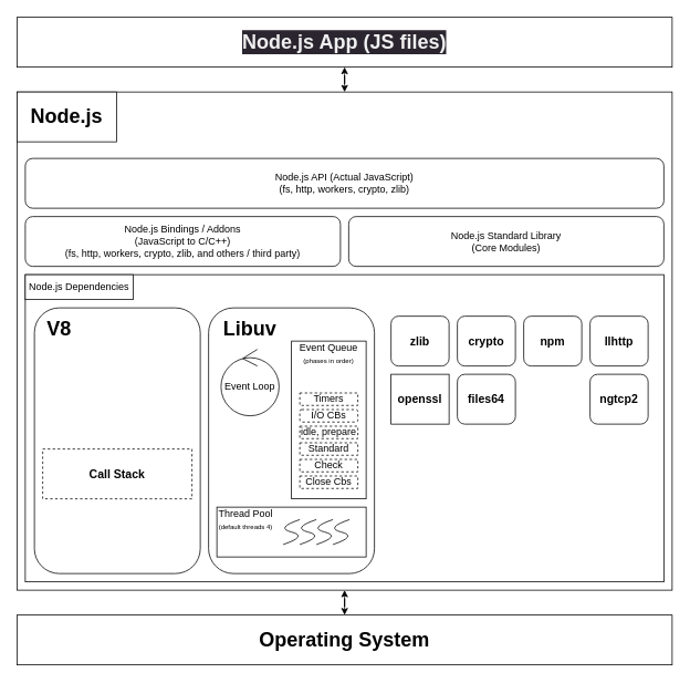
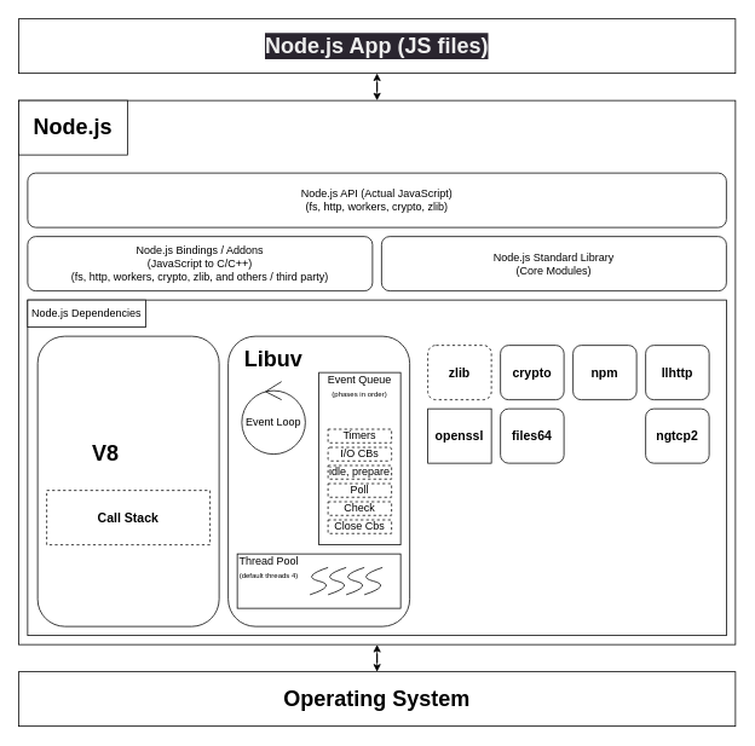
  <mxCell id="0" />
  <mxCell id="1" parent="0" />
  <mxCell id="2" value="" style="edgeStyle=orthogonalEdgeStyle;rounded=0;orthogonalLoop=1;jettySize=auto;html=1;startArrow=classic;startFill=1;movable=0;resizable=0;rotatable=0;deletable=0;editable=0;locked=1;connectable=0;" edge="1" parent="1" source="3" target="14"><mxGeometry relative="1" as="geometry" /></mxCell>
  <mxCell id="3" value="" style="group;movable=0;resizable=0;rotatable=0;deletable=0;editable=0;locked=1;connectable=0;" vertex="1" connectable="0" parent="1"><mxGeometry x="20" y="110" width="790" height="600" as="geometry" /></mxCell>
  <mxCell id="4" value="&lt;h1&gt;&lt;br&gt;&lt;/h1&gt;" style="rounded=0;whiteSpace=wrap;html=1;movable=0;resizable=0;rotatable=0;deletable=0;editable=0;locked=1;connectable=0;" vertex="1" parent="3"><mxGeometry width="790" height="600" as="geometry" /></mxCell>
  <mxCell id="5" value="&lt;h1&gt;Node.js&lt;/h1&gt;" style="rounded=0;whiteSpace=wrap;html=1;movable=0;resizable=0;rotatable=0;deletable=0;editable=0;locked=1;connectable=0;" vertex="1" parent="3"><mxGeometry width="120" height="60" as="geometry" /></mxCell>
  <mxCell id="6" value="Node.js Standard Library&lt;br&gt;(Core Modules)" style="rounded=1;whiteSpace=wrap;html=1;movable=0;resizable=0;rotatable=0;deletable=0;editable=0;locked=1;connectable=0;" vertex="1" parent="3"><mxGeometry x="400" y="150" width="380" height="60" as="geometry" /></mxCell>
  <mxCell id="7" value="Node.js Bindings / Addons&lt;br&gt;(JavaScript to C/C++)&lt;br&gt;(fs, http, workers, crypto, zlib, and others / third party)" style="rounded=1;whiteSpace=wrap;html=1;movable=0;resizable=0;rotatable=0;deletable=0;editable=0;locked=1;connectable=0;" vertex="1" parent="3"><mxGeometry x="10" y="150" width="380" height="60" as="geometry" /></mxCell>
  <mxCell id="8" value="Node.js API (Actual JavaScript)&lt;br&gt;(fs, http, workers, crypto, zlib)" style="rounded=1;whiteSpace=wrap;html=1;movable=0;resizable=0;rotatable=0;deletable=0;editable=0;locked=1;connectable=0;" vertex="1" parent="3"><mxGeometry x="10" y="80" width="770" height="60" as="geometry" /></mxCell>
  <mxCell id="9" value="" style="rounded=0;whiteSpace=wrap;html=1;movable=0;resizable=0;rotatable=0;deletable=0;editable=0;locked=1;connectable=0;" vertex="1" parent="3"><mxGeometry x="10" y="220" width="770" height="370" as="geometry" /></mxCell>
  <mxCell id="10" value="Node.js Dependencies" style="rounded=0;whiteSpace=wrap;html=1;movable=0;resizable=0;rotatable=0;deletable=0;editable=0;locked=1;connectable=0;" vertex="1" parent="3"><mxGeometry x="10" y="220" width="130" height="30" as="geometry" /></mxCell>
  <mxCell id="11" value="&lt;meta charset=&quot;utf-8&quot;&gt;&lt;h1 style=&quot;border-color: rgb(0, 0, 0); color: rgb(240, 240, 240); font-family: Helvetica; font-style: normal; font-variant-ligatures: normal; font-variant-caps: normal; letter-spacing: normal; orphans: 2; text-align: center; text-indent: 0px; text-transform: none; widows: 2; word-spacing: 0px; -webkit-text-stroke-width: 0px; background-color: rgb(42, 37, 47); text-decoration-thickness: initial; text-decoration-style: initial; text-decoration-color: initial;&quot;&gt;Node.js App (JS files)&lt;/h1&gt;" style="whiteSpace=wrap;html=1;rounded=0;movable=0;resizable=0;rotatable=0;deletable=0;editable=0;locked=1;connectable=0;" vertex="1" parent="1"><mxGeometry x="20" y="20" width="790" height="60" as="geometry" /></mxCell>
  <mxCell id="12" value="" style="edgeStyle=orthogonalEdgeStyle;rounded=0;orthogonalLoop=1;jettySize=auto;html=1;startArrow=classic;startFill=1;movable=0;resizable=0;rotatable=0;deletable=0;editable=0;locked=1;connectable=0;" edge="1" parent="1" source="4" target="11"><mxGeometry relative="1" as="geometry" /></mxCell>
  <mxCell id="13" value="" style="rounded=1;whiteSpace=wrap;html=1;movable=0;resizable=0;rotatable=0;deletable=0;editable=0;locked=1;connectable=0;" vertex="1" parent="1"><mxGeometry x="41" y="370" width="200" height="320" as="geometry" /></mxCell>
  <mxCell id="14" value="&lt;h1&gt;Operating System&lt;/h1&gt;" style="whiteSpace=wrap;html=1;movable=0;resizable=0;rotatable=0;deletable=0;editable=0;locked=1;connectable=0;" vertex="1" parent="1"><mxGeometry x="20" y="740" width="790" height="60" as="geometry" /></mxCell>
- <mxCell id="15" value="&lt;h1&gt;V8&lt;/h1&gt;" style="text;html=1;strokeColor=none;fillColor=none;align=center;verticalAlign=middle;whiteSpace=wrap;rounded=0;movable=0;resizable=0;rotatable=0;deletable=0;editable=0;locked=1;connectable=0;" vertex="1" parent="1"><mxGeometry x="41" y="380" width="60" height="30" as="geometry" /></mxCell>
+ <mxCell id="15" value="&lt;h1&gt;V8&lt;/h1&gt;" style="text;html=1;strokeColor=none;fillColor=none;align=center;verticalAlign=middle;whiteSpace=wrap;rounded=0;movable=0;resizable=0;rotatable=0;deletable=0;editable=0;locked=1;connectable=0;" vertex="1" parent="1"><mxGeometry x="86" y="485" width="60" height="30" as="geometry" /></mxCell>
  <mxCell id="16" value="&lt;h3&gt;Call Stack&lt;/h3&gt;" style="rounded=0;whiteSpace=wrap;html=1;movable=0;resizable=0;rotatable=0;deletable=0;editable=0;locked=1;connectable=0;dashed=1;" vertex="1" parent="1"><mxGeometry x="51" y="540" width="180" height="60" as="geometry" /></mxCell>
  <mxCell id="17" value="" style="rounded=1;whiteSpace=wrap;html=1;movable=0;resizable=0;rotatable=0;deletable=0;editable=0;locked=1;connectable=0;" vertex="1" parent="1"><mxGeometry x="251" y="370" width="200" height="320" as="geometry" /></mxCell>
  <mxCell id="18" value="&lt;h1&gt;Libuv&lt;/h1&gt;" style="text;html=1;strokeColor=none;fillColor=none;align=center;verticalAlign=middle;whiteSpace=wrap;rounded=0;movable=0;resizable=0;rotatable=0;deletable=0;editable=0;locked=1;connectable=0;" vertex="1" parent="1"><mxGeometry x="271" y="380" width="60" height="30" as="geometry" /></mxCell>
  <mxCell id="19" value="Event Loop" style="ellipse;shape=umlControl;whiteSpace=wrap;html=1;movable=0;resizable=0;rotatable=0;deletable=0;editable=0;locked=1;connectable=0;" vertex="1" parent="1"><mxGeometry x="266" y="420" width="70" height="80" as="geometry" /></mxCell>
  <mxCell id="20" value="" style="rounded=0;whiteSpace=wrap;html=1;fillStyle=auto;movable=0;resizable=0;rotatable=0;deletable=0;editable=0;locked=1;connectable=0;" vertex="1" parent="1"><mxGeometry x="351" y="410" width="90" height="190" as="geometry" /></mxCell>
  <mxCell id="21" value="Event Queue&lt;br&gt;&lt;font style=&quot;font-size: 8px;&quot;&gt;(phases in order)&lt;/font&gt;" style="text;html=1;strokeColor=none;fillColor=none;align=center;verticalAlign=middle;whiteSpace=wrap;rounded=0;movable=0;resizable=0;rotatable=0;deletable=0;editable=0;locked=1;connectable=0;" vertex="1" parent="1"><mxGeometry x="351" y="410" width="90" height="30" as="geometry" /></mxCell>
  <mxCell id="22" value="Timers" style="rounded=0;whiteSpace=wrap;html=1;dashed=1;movable=0;resizable=0;rotatable=0;deletable=0;editable=0;locked=1;connectable=0;" vertex="1" parent="1"><mxGeometry x="361" y="472.5" width="70" height="15" as="geometry" /></mxCell>
  <mxCell id="23" value="" style="group;movable=0;resizable=0;rotatable=0;deletable=0;editable=0;locked=1;connectable=0;" vertex="1" connectable="0" parent="1"><mxGeometry x="256" y="610" width="185" height="60" as="geometry" /></mxCell>
  <mxCell id="24" value="" style="rounded=0;whiteSpace=wrap;html=1;movable=0;resizable=0;rotatable=0;deletable=0;editable=0;locked=1;connectable=0;" vertex="1" parent="23"><mxGeometry x="5" width="180" height="60" as="geometry" /></mxCell>
  <mxCell id="25" value="" style="curved=1;endArrow=none;html=1;rounded=0;arcSize=10;endSize=6;targetPerimeterSpacing=0;endFill=0;movable=0;resizable=0;rotatable=0;deletable=0;editable=0;locked=1;connectable=0;" edge="1" parent="23"><mxGeometry width="50" height="50" relative="1" as="geometry"><mxPoint x="85" y="45" as="sourcePoint" /><mxPoint x="105" y="15" as="targetPoint" /><Array as="points"><mxPoint x="115" y="35" /><mxPoint x="75" y="25" /></Array></mxGeometry></mxCell>
  <mxCell id="26" value="Thread Pool&lt;br&gt;&lt;font style=&quot;font-size: 8px;&quot;&gt;(default threads 4)&lt;/font&gt;" style="text;html=1;strokeColor=none;fillColor=none;align=center;verticalAlign=middle;whiteSpace=wrap;rounded=0;movable=0;resizable=0;rotatable=0;deletable=0;editable=0;locked=1;connectable=0;" vertex="1" parent="23"><mxGeometry width="80" height="30" as="geometry" /></mxCell>
  <mxCell id="27" value="" style="curved=1;endArrow=none;html=1;rounded=0;arcSize=10;endSize=6;targetPerimeterSpacing=0;endFill=0;movable=0;resizable=0;rotatable=0;deletable=0;editable=0;locked=1;connectable=0;" edge="1" parent="23"><mxGeometry width="50" height="50" relative="1" as="geometry"><mxPoint x="105" y="45" as="sourcePoint" /><mxPoint x="125" y="15" as="targetPoint" /><Array as="points"><mxPoint x="135" y="35" /><mxPoint x="95" y="25" /></Array></mxGeometry></mxCell>
  <mxCell id="28" value="" style="curved=1;endArrow=none;html=1;rounded=0;arcSize=10;endSize=6;targetPerimeterSpacing=0;endFill=0;movable=0;resizable=0;rotatable=0;deletable=0;editable=0;locked=1;connectable=0;" edge="1" parent="23"><mxGeometry width="50" height="50" relative="1" as="geometry"><mxPoint x="125" y="45" as="sourcePoint" /><mxPoint x="145" y="15" as="targetPoint" /><Array as="points"><mxPoint x="155" y="35" /><mxPoint x="115" y="25" /></Array></mxGeometry></mxCell>
  <mxCell id="29" value="" style="curved=1;endArrow=none;html=1;rounded=0;arcSize=10;endSize=6;targetPerimeterSpacing=0;endFill=0;movable=0;resizable=0;rotatable=0;deletable=0;editable=0;locked=1;connectable=0;" edge="1" parent="23"><mxGeometry width="50" height="50" relative="1" as="geometry"><mxPoint x="145" y="45" as="sourcePoint" /><mxPoint x="165" y="15" as="targetPoint" /><Array as="points"><mxPoint x="175" y="35" /><mxPoint x="135" y="25" /></Array></mxGeometry></mxCell>
  <mxCell id="30" value="I/O CBs" style="whiteSpace=wrap;html=1;dashed=1;movable=0;resizable=0;rotatable=0;deletable=0;editable=0;locked=1;connectable=0;rounded=1;" vertex="1" parent="1"><mxGeometry x="361" y="492.5" width="70" height="15" as="geometry" /></mxCell>
  <mxCell id="31" value="idle, prepare" style="rounded=0;whiteSpace=wrap;html=1;dashed=1;movable=0;resizable=0;rotatable=0;deletable=0;editable=0;locked=1;connectable=0;" vertex="1" parent="1"><mxGeometry x="361" y="512.5" width="70" height="15" as="geometry" /></mxCell>
- <mxCell id="32" value="Standard" style="rounded=0;whiteSpace=wrap;html=1;dashed=1;movable=0;resizable=0;rotatable=0;deletable=0;editable=0;locked=1;connectable=0;" vertex="1" parent="1"><mxGeometry x="361" y="532.5" width="70" height="15" as="geometry" /></mxCell>
+ <mxCell id="32" value="Poll" style="rounded=0;whiteSpace=wrap;html=1;dashed=1;movable=0;resizable=0;rotatable=0;deletable=0;editable=0;locked=1;connectable=0;" vertex="1" parent="1"><mxGeometry x="361" y="532.5" width="70" height="15" as="geometry" /></mxCell>
  <mxCell id="33" value="Check" style="rounded=0;whiteSpace=wrap;html=1;dashed=1;movable=0;resizable=0;rotatable=0;deletable=0;editable=0;locked=1;connectable=0;" vertex="1" parent="1"><mxGeometry x="361" y="552.5" width="70" height="15" as="geometry" /></mxCell>
  <mxCell id="34" value="Close Cbs" style="rounded=0;whiteSpace=wrap;html=1;dashed=1;movable=0;resizable=0;rotatable=0;deletable=0;editable=0;locked=1;connectable=0;" vertex="1" parent="1"><mxGeometry x="361" y="572.5" width="70" height="15" as="geometry" /></mxCell>
- <mxCell id="35" value="&lt;h3&gt;zlib&lt;/h3&gt;" style="rounded=1;whiteSpace=wrap;html=1;movable=0;resizable=0;rotatable=0;deletable=0;editable=0;locked=1;connectable=0;" vertex="1" parent="1"><mxGeometry x="471" y="380" width="70" height="60" as="geometry" /></mxCell>
+ <mxCell id="35" value="&lt;h3&gt;zlib&lt;/h3&gt;" style="rounded=1;whiteSpace=wrap;html=1;movable=0;resizable=0;rotatable=0;deletable=0;editable=0;locked=1;connectable=0;dashed=1;" vertex="1" parent="1"><mxGeometry x="471" y="380" width="70" height="60" as="geometry" /></mxCell>
  <mxCell id="36" value="&lt;h3&gt;crypto&lt;/h3&gt;" style="rounded=1;whiteSpace=wrap;html=1;movable=0;resizable=0;rotatable=0;deletable=0;editable=0;locked=1;connectable=0;" vertex="1" parent="1"><mxGeometry x="551" y="380" width="70" height="60" as="geometry" /></mxCell>
  <mxCell id="37" value="&lt;h3&gt;npm&lt;/h3&gt;" style="rounded=1;whiteSpace=wrap;html=1;movable=0;resizable=0;rotatable=0;deletable=0;editable=0;locked=1;connectable=0;" vertex="1" parent="1"><mxGeometry x="631" y="380" width="70" height="60" as="geometry" /></mxCell>
  <mxCell id="38" value="&lt;h3&gt;llhttp&lt;/h3&gt;" style="rounded=1;whiteSpace=wrap;html=1;movable=0;resizable=0;rotatable=0;deletable=0;editable=0;locked=1;connectable=0;" vertex="1" parent="1"><mxGeometry x="711" y="380" width="70" height="60" as="geometry" /></mxCell>
  <mxCell id="39" value="&lt;h3&gt;openssl&lt;/h3&gt;" style="whiteSpace=wrap;html=1;movable=0;resizable=0;rotatable=0;deletable=0;editable=0;locked=1;connectable=0;rounded=0;" vertex="1" parent="1"><mxGeometry x="471" y="450" width="70" height="60" as="geometry" /></mxCell>
  <mxCell id="40" value="&lt;h3&gt;files64&lt;/h3&gt;" style="rounded=1;whiteSpace=wrap;html=1;movable=0;resizable=0;rotatable=0;deletable=0;editable=0;locked=1;connectable=0;" vertex="1" parent="1"><mxGeometry x="551" y="450" width="70" height="60" as="geometry" /></mxCell>
  <mxCell id="41" value="&lt;h3&gt;ngtcp2&lt;/h3&gt;" style="rounded=1;whiteSpace=wrap;html=1;movable=0;resizable=0;rotatable=0;deletable=0;editable=0;locked=1;connectable=0;" vertex="1" parent="1"><mxGeometry x="711" y="450" width="70" height="60" as="geometry" /></mxCell>
